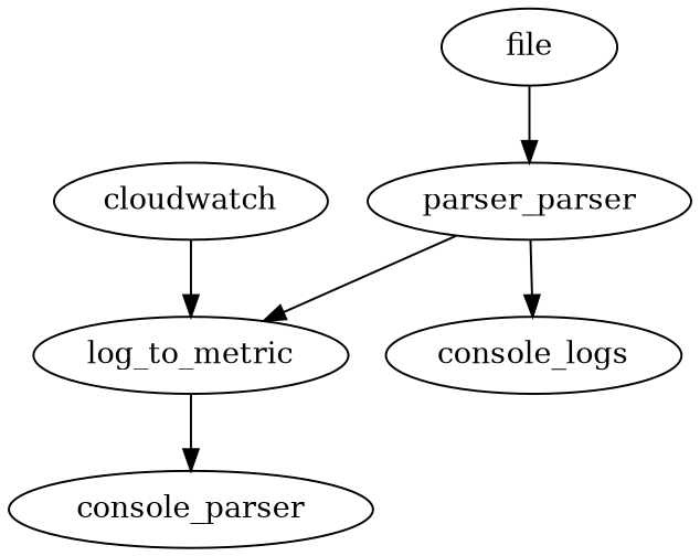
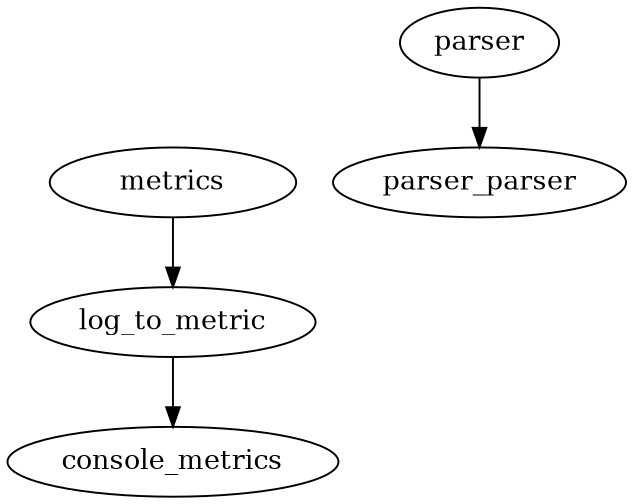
  digraph {
    data_dir="/var/lib/vector"
    node [type=console]
    n1 [label=parser_parser regex="^(?P<host>[\w\.]+) - (?P<user>[\w-]+) \[(?P<timestamp>.*)\] \"(?P<method>[\w]+) (?P<path>.*)\" (?P<status>[\d]+) (?P<bytes_out>[\d]+)$" type=regex_parser]
    log_to_metric [type=log_to_metric]
-   file [include="sample.log" start_at_beginning=true type=file]
-   console_metrics [encoding=json label=console_parser]
-   console_logs [encoding=json]
-   cloudwatch [endpoint="http://localhost:4582" namespace=vector type=aws_cloudwatch_metrics]
+   file [include="sample.log" start_at_beginning=true type=file label=parser]
+   console_metrics [encoding=json]
+   cloudwatch [endpoint="http://localhost:4582" namespace=vector type=aws_cloudwatch_metrics label=metrics]
    subgraph sub_1 {
      n1
      log_to_metric
      subgraph sub_2 {
        field=bytes_out
        increment_by_value=true
        type=counter
        subgraph sub_3 {
          field=bytes_out
          increment_by_value=true
          method="{{method}}"
          status="{{status}}"
          type=counter
        }
      }
    }
    subgraph sub_4 {
      file
    }
    subgraph sub_5 {
      console_metrics
-     console_logs
      cloudwatch
    }
-   n1 -> log_to_metric
-   n1 -> console_logs
    log_to_metric -> console_metrics
    file -> n1
    cloudwatch -> log_to_metric
  }
